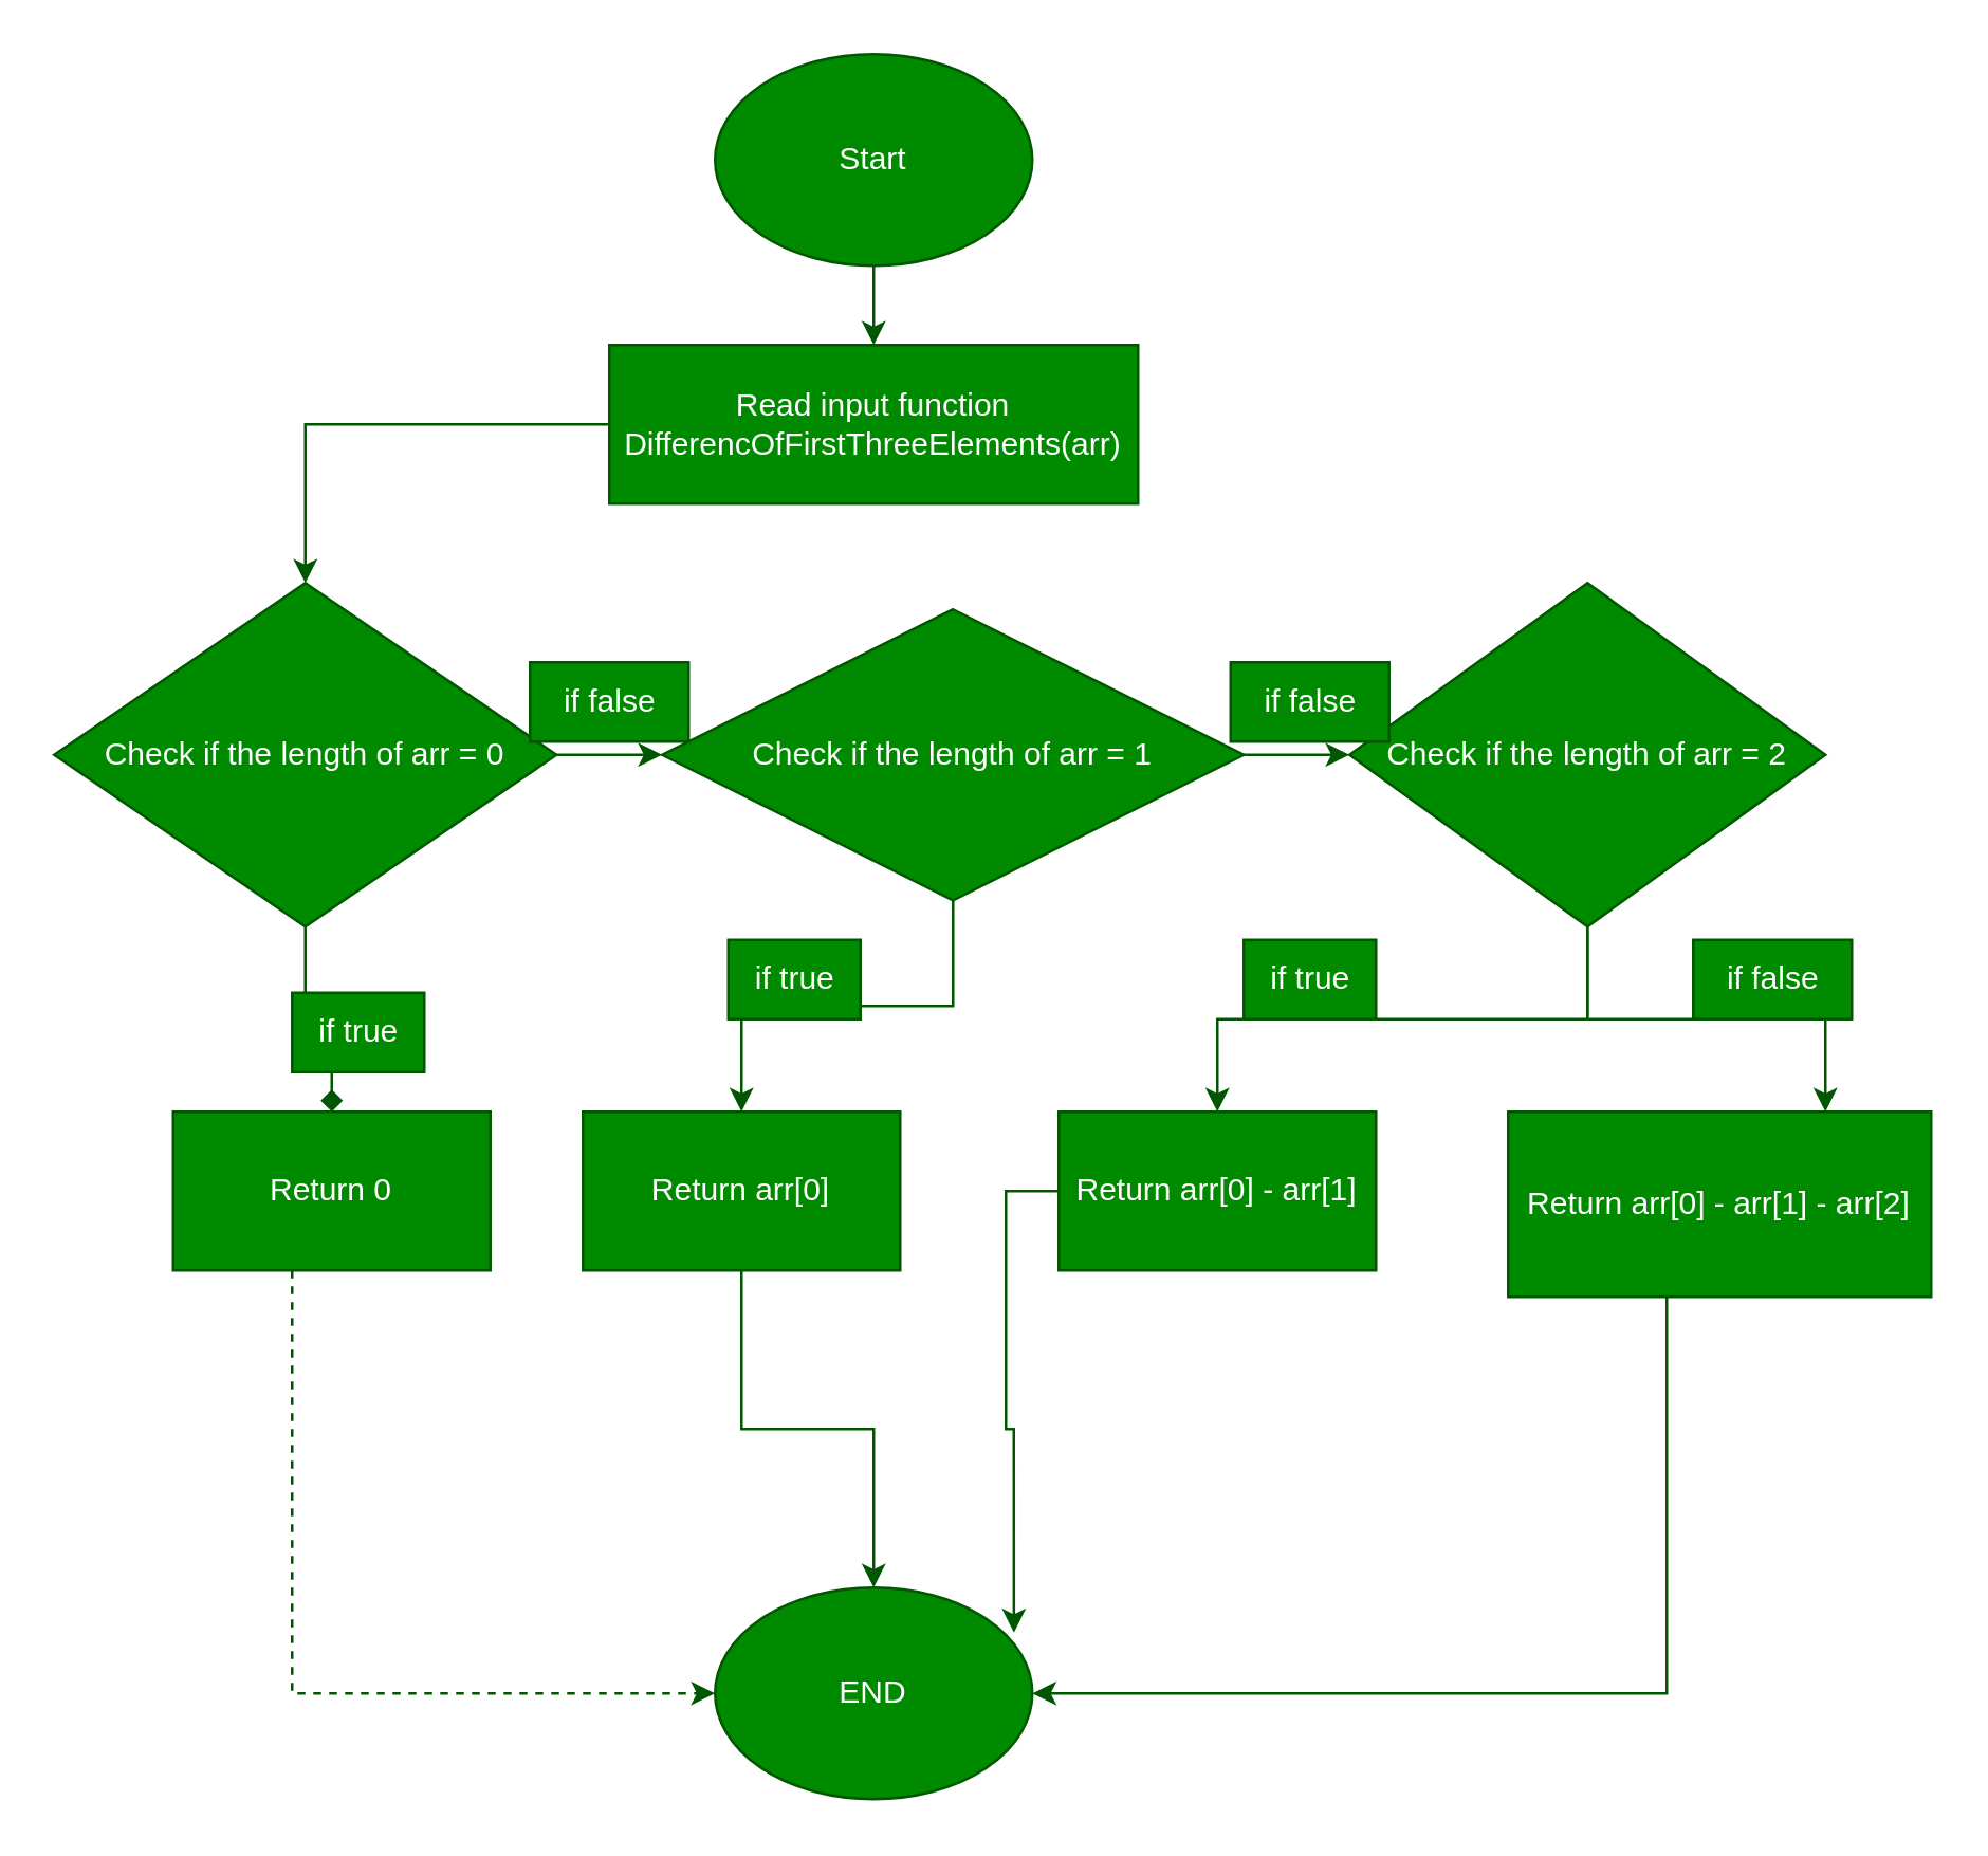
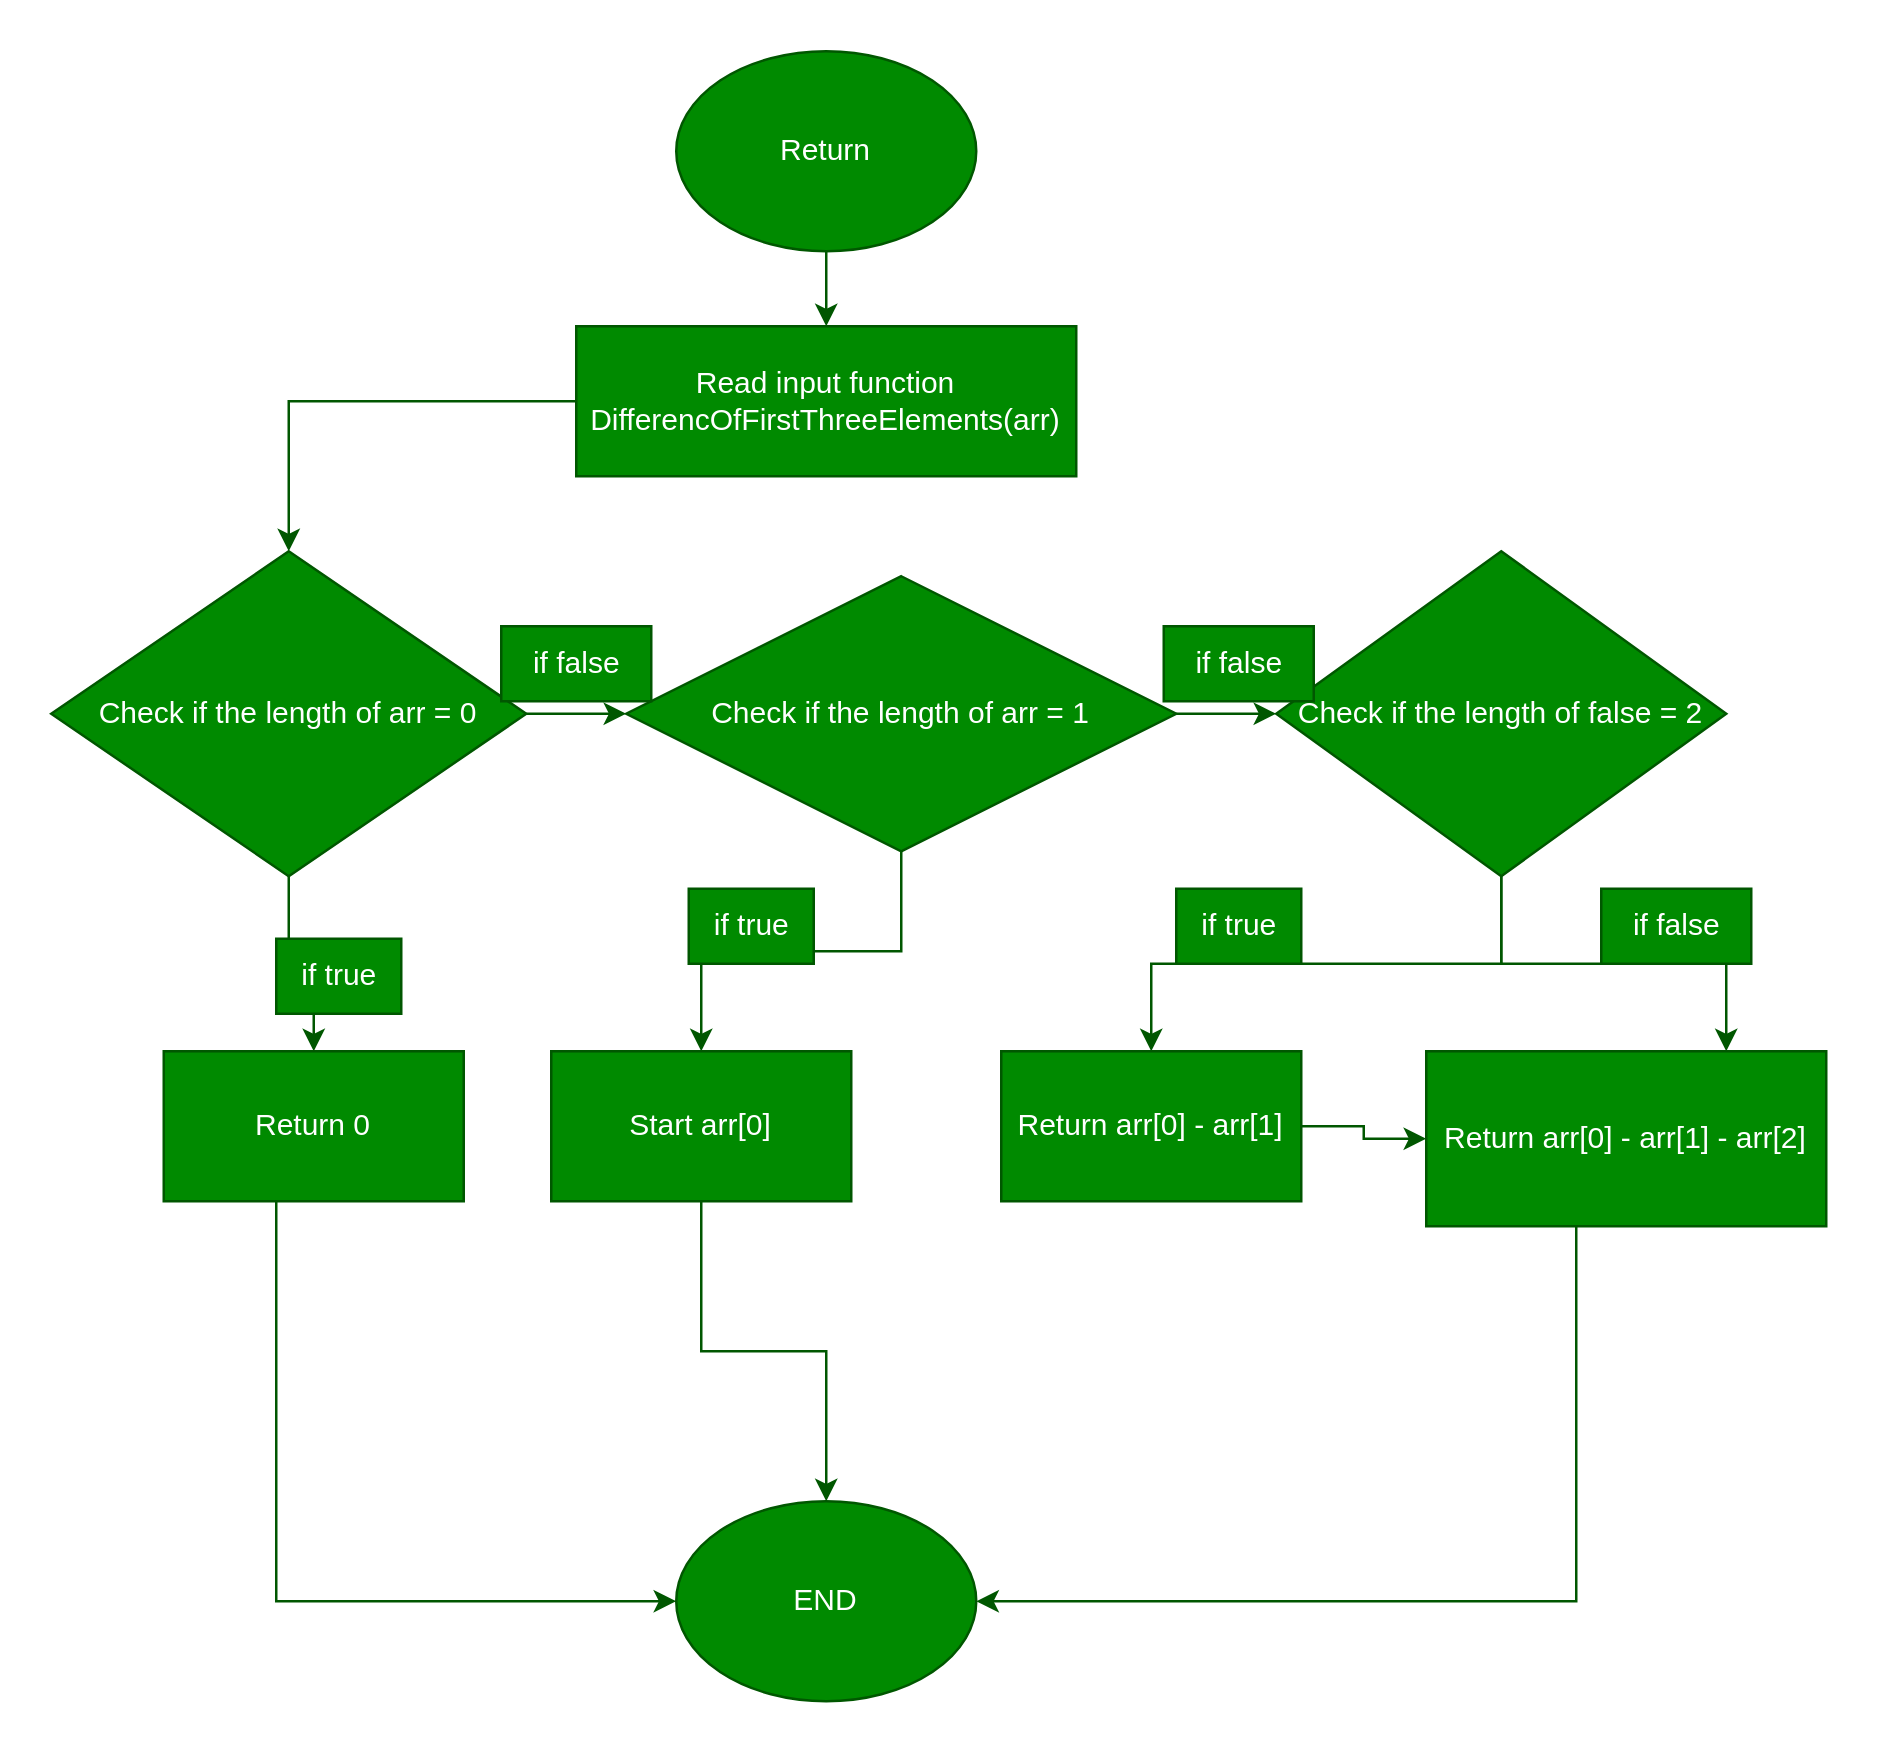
  <mxCell id="0" />
  <mxCell id="1" parent="0" />
  <mxCell id="2" value="" style="edgeStyle=orthogonalEdgeStyle;rounded=0;orthogonalLoop=1;jettySize=auto;html=1;fillColor=#008a00;strokeColor=#005700;" edge="1" parent="1" source="3" target="5"><mxGeometry relative="1" as="geometry" /></mxCell>
- <mxCell id="3" value="Start" style="ellipse;whiteSpace=wrap;html=1;fillColor=#008a00;fontColor=#ffffff;strokeColor=#005700;" vertex="1" parent="1"><mxGeometry x="270" y="20" width="120" height="80" as="geometry" /></mxCell>
+ <mxCell id="3" value="Return" style="ellipse;whiteSpace=wrap;html=1;fillColor=#008a00;fontColor=#ffffff;strokeColor=#005700;" vertex="1" parent="1"><mxGeometry x="270" y="20" width="120" height="80" as="geometry" /></mxCell>
  <mxCell id="4" value="" style="edgeStyle=orthogonalEdgeStyle;rounded=0;orthogonalLoop=1;jettySize=auto;html=1;entryX=0.5;entryY=0;entryDx=0;entryDy=0;fillColor=#008a00;strokeColor=#005700;" edge="1" parent="1" source="5" target="8"><mxGeometry relative="1" as="geometry"><mxPoint x="150" y="160" as="targetPoint" /></mxGeometry></mxCell>
  <mxCell id="5" value="Read input function DifferencOfFirstThreeElements(arr)" style="rounded=0;whiteSpace=wrap;html=1;fillColor=#008a00;fontColor=#ffffff;strokeColor=#005700;" vertex="1" parent="1"><mxGeometry x="230" y="130" width="200" height="60" as="geometry" /></mxCell>
- <mxCell id="6" value="" style="edgeStyle=orthogonalEdgeStyle;rounded=0;orthogonalLoop=1;jettySize=auto;html=1;fillColor=#008a00;strokeColor=#005700;endArrow=diamond;" edge="1" parent="1" source="8" target="10"><mxGeometry relative="1" as="geometry" /></mxCell>
+ <mxCell id="6" value="" style="edgeStyle=orthogonalEdgeStyle;rounded=0;orthogonalLoop=1;jettySize=auto;html=1;fillColor=#008a00;strokeColor=#005700;" edge="1" parent="1" source="8" target="10"><mxGeometry relative="1" as="geometry" /></mxCell>
  <mxCell id="7" value="" style="edgeStyle=orthogonalEdgeStyle;rounded=0;orthogonalLoop=1;jettySize=auto;html=1;fillColor=#008a00;strokeColor=#005700;" edge="1" parent="1" source="8" target="13"><mxGeometry relative="1" as="geometry" /></mxCell>
  <mxCell id="8" value="Check if the length of arr = 0" style="rhombus;whiteSpace=wrap;html=1;fillColor=#008a00;fontColor=#ffffff;strokeColor=#005700;" vertex="1" parent="1"><mxGeometry x="20" y="220" width="190" height="130" as="geometry" /></mxCell>
- <mxCell id="9" value="" style="edgeStyle=orthogonalEdgeStyle;rounded=0;orthogonalLoop=1;jettySize=auto;html=1;entryX=0;entryY=0.5;entryDx=0;entryDy=0;fillColor=#008a00;strokeColor=#005700;dashed=1;" edge="1" parent="1" source="10" target="23"><mxGeometry relative="1" as="geometry"><mxPoint x="110" y="650" as="targetPoint" /><Array as="points"><mxPoint x="110" y="640" /></Array></mxGeometry></mxCell>
+ <mxCell id="9" value="" style="edgeStyle=orthogonalEdgeStyle;rounded=0;orthogonalLoop=1;jettySize=auto;html=1;entryX=0;entryY=0.5;entryDx=0;entryDy=0;fillColor=#008a00;strokeColor=#005700;" edge="1" parent="1" source="10" target="23"><mxGeometry relative="1" as="geometry"><mxPoint x="110" y="650" as="targetPoint" /><Array as="points"><mxPoint x="110" y="640" /></Array></mxGeometry></mxCell>
  <mxCell id="10" value="Return 0" style="rounded=0;whiteSpace=wrap;html=1;fillColor=#008a00;fontColor=#ffffff;strokeColor=#005700;" vertex="1" parent="1"><mxGeometry x="65" y="420" width="120" height="60" as="geometry" /></mxCell>
  <mxCell id="11" value="" style="edgeStyle=orthogonalEdgeStyle;rounded=0;orthogonalLoop=1;jettySize=auto;html=1;entryX=0.5;entryY=0;entryDx=0;entryDy=0;fillColor=#008a00;strokeColor=#005700;" edge="1" parent="1" source="13" target="15"><mxGeometry relative="1" as="geometry" /></mxCell>
  <mxCell id="12" value="" style="edgeStyle=orthogonalEdgeStyle;rounded=0;orthogonalLoop=1;jettySize=auto;html=1;fillColor=#008a00;strokeColor=#005700;" edge="1" parent="1" source="13" target="18"><mxGeometry relative="1" as="geometry" /></mxCell>
  <mxCell id="13" value="Check if the length of arr = 1" style="rhombus;whiteSpace=wrap;html=1;fillColor=#008a00;fontColor=#ffffff;strokeColor=#005700;" vertex="1" parent="1"><mxGeometry x="250" y="230" width="220" height="110" as="geometry" /></mxCell>
  <mxCell id="14" value="" style="edgeStyle=orthogonalEdgeStyle;rounded=0;orthogonalLoop=1;jettySize=auto;html=1;fillColor=#008a00;strokeColor=#005700;" edge="1" parent="1" source="15" target="23"><mxGeometry relative="1" as="geometry"><mxPoint x="280" y="560" as="targetPoint" /></mxGeometry></mxCell>
- <mxCell id="15" value="Return arr[0]" style="rounded=0;whiteSpace=wrap;html=1;fillColor=#008a00;fontColor=#ffffff;strokeColor=#005700;" vertex="1" parent="1"><mxGeometry x="220" y="420" width="120" height="60" as="geometry" /></mxCell>
+ <mxCell id="15" value="Start arr[0]" style="rounded=0;whiteSpace=wrap;html=1;fillColor=#008a00;fontColor=#ffffff;strokeColor=#005700;" vertex="1" parent="1"><mxGeometry x="220" y="420" width="120" height="60" as="geometry" /></mxCell>
  <mxCell id="16" value="" style="edgeStyle=orthogonalEdgeStyle;rounded=0;orthogonalLoop=1;jettySize=auto;html=1;fillColor=#008a00;strokeColor=#005700;" edge="1" parent="1" source="18" target="20"><mxGeometry relative="1" as="geometry" /></mxCell>
  <mxCell id="17" value="" style="edgeStyle=orthogonalEdgeStyle;rounded=0;orthogonalLoop=1;jettySize=auto;html=1;entryX=0.75;entryY=0;entryDx=0;entryDy=0;fillColor=#008a00;strokeColor=#005700;" edge="1" parent="1" source="18" target="22"><mxGeometry relative="1" as="geometry"><mxPoint x="770" y="285" as="targetPoint" /></mxGeometry></mxCell>
- <mxCell id="18" value="Check if the length of arr = 2" style="rhombus;whiteSpace=wrap;html=1;fillColor=#008a00;fontColor=#ffffff;strokeColor=#005700;" vertex="1" parent="1"><mxGeometry x="510" y="220" width="180" height="130" as="geometry" /></mxCell>
- <mxCell id="19" value="" style="edgeStyle=orthogonalEdgeStyle;rounded=0;orthogonalLoop=1;jettySize=auto;html=1;entryX=0.942;entryY=0.213;entryDx=0;entryDy=0;entryPerimeter=0;fillColor=#008a00;strokeColor=#005700;" edge="1" parent="1" source="20" target="23"><mxGeometry relative="1" as="geometry"><mxPoint x="460" y="560" as="targetPoint" /></mxGeometry></mxCell>
+ <mxCell id="18" value="Check if the length of false = 2" style="rhombus;whiteSpace=wrap;html=1;fillColor=#008a00;fontColor=#ffffff;strokeColor=#005700;" vertex="1" parent="1"><mxGeometry x="510" y="220" width="180" height="130" as="geometry" /></mxCell>
+ <mxCell id="19" value="" style="edgeStyle=orthogonalEdgeStyle;rounded=0;orthogonalLoop=1;jettySize=auto;html=1;fillColor=#008a00;strokeColor=#005700;" edge="1" parent="1" source="20" target="22"><mxGeometry relative="1" as="geometry"><mxPoint x="460" y="560" as="targetPoint" /></mxGeometry></mxCell>
  <mxCell id="20" value="Return arr[0] - arr[1]" style="rounded=0;whiteSpace=wrap;html=1;fillColor=#008a00;fontColor=#ffffff;strokeColor=#005700;" vertex="1" parent="1"><mxGeometry x="400" y="420" width="120" height="60" as="geometry" /></mxCell>
  <mxCell id="21" value="" style="edgeStyle=orthogonalEdgeStyle;rounded=0;orthogonalLoop=1;jettySize=auto;html=1;entryX=1;entryY=0.5;entryDx=0;entryDy=0;fillColor=#008a00;strokeColor=#005700;" edge="1" parent="1" source="22" target="23"><mxGeometry relative="1" as="geometry"><mxPoint x="650" y="570" as="targetPoint" /><Array as="points"><mxPoint x="630" y="640" /></Array></mxGeometry></mxCell>
  <mxCell id="22" value="Return arr[0] - arr[1] - arr[2]" style="rounded=0;whiteSpace=wrap;html=1;fillColor=#008a00;fontColor=#ffffff;strokeColor=#005700;" vertex="1" parent="1"><mxGeometry x="570" y="420" width="160" height="70" as="geometry" /></mxCell>
  <mxCell id="23" value="END" style="ellipse;whiteSpace=wrap;html=1;fillColor=#008a00;fontColor=#ffffff;strokeColor=#005700;" vertex="1" parent="1"><mxGeometry x="270" y="600" width="120" height="80" as="geometry" /></mxCell>
  <mxCell id="24" value="if true" style="text;html=1;align=center;verticalAlign=middle;resizable=0;points=[];autosize=1;strokeColor=#005700;fillColor=#008a00;fontColor=#ffffff;" vertex="1" parent="1"><mxGeometry x="110" y="375" width="50" height="30" as="geometry" /></mxCell>
  <mxCell id="25" value="if false" style="text;html=1;align=center;verticalAlign=middle;resizable=0;points=[];autosize=1;strokeColor=#005700;fillColor=#008a00;fontColor=#ffffff;" vertex="1" parent="1"><mxGeometry x="200" y="250" width="60" height="30" as="geometry" /></mxCell>
  <mxCell id="26" value="if true" style="text;html=1;align=center;verticalAlign=middle;resizable=0;points=[];autosize=1;strokeColor=#005700;fillColor=#008a00;fontColor=#ffffff;" vertex="1" parent="1"><mxGeometry x="275" y="355" width="50" height="30" as="geometry" /></mxCell>
  <mxCell id="27" value="if false" style="text;html=1;align=center;verticalAlign=middle;resizable=0;points=[];autosize=1;strokeColor=#005700;fillColor=#008a00;fontColor=#ffffff;" vertex="1" parent="1"><mxGeometry x="465" y="250" width="60" height="30" as="geometry" /></mxCell>
  <mxCell id="28" value="if true" style="text;html=1;align=center;verticalAlign=middle;resizable=0;points=[];autosize=1;strokeColor=#005700;fillColor=#008a00;fontColor=#ffffff;" vertex="1" parent="1"><mxGeometry x="470" y="355" width="50" height="30" as="geometry" /></mxCell>
  <mxCell id="29" value="if false" style="text;html=1;align=center;verticalAlign=middle;resizable=0;points=[];autosize=1;strokeColor=#005700;fillColor=#008a00;fontColor=#ffffff;" vertex="1" parent="1"><mxGeometry x="640" y="355" width="60" height="30" as="geometry" /></mxCell>
